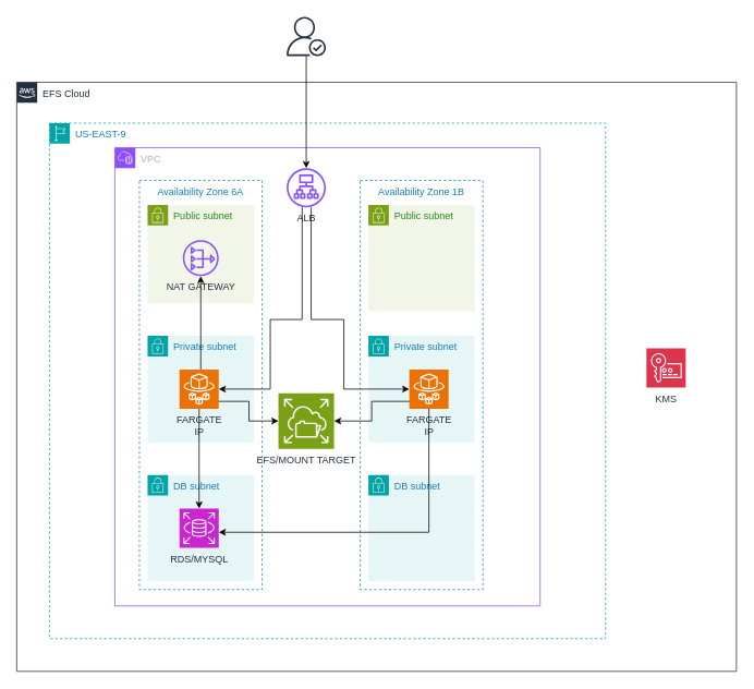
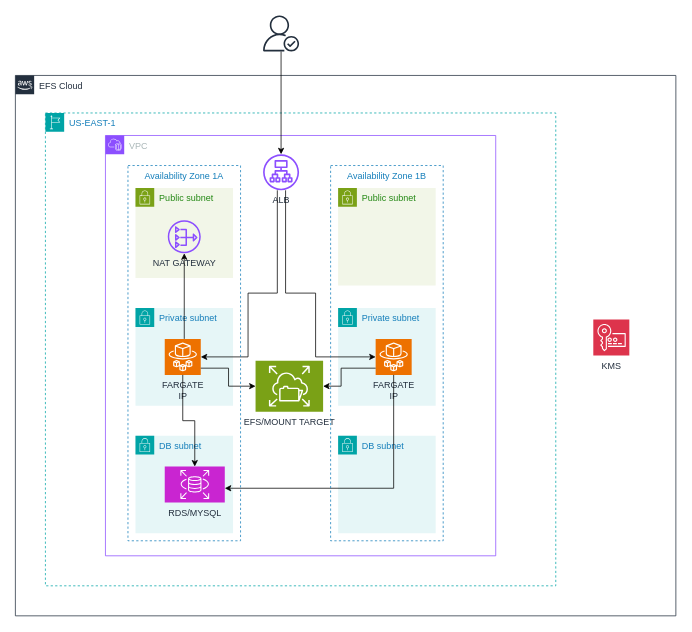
  <mxCell id="0" />
  <mxCell id="1" parent="0" />
  <mxCell id="2" value="EFS Cloud" style="points=[[0,0],[0.25,0],[0.5,0],[0.75,0],[1,0],[1,0.25],[1,0.5],[1,0.75],[1,1],[0.75,1],[0.5,1],[0.25,1],[0,1],[0,0.75],[0,0.5],[0,0.25]];outlineConnect=0;gradientColor=none;html=1;whiteSpace=wrap;fontSize=12;fontStyle=0;container=1;pointerEvents=0;collapsible=0;recursiveResize=0;shape=mxgraph.aws4.group;grIcon=mxgraph.aws4.group_aws_cloud_alt;strokeColor=#232F3E;fillColor=none;verticalAlign=top;align=left;spacingLeft=30;fontColor=#232F3E;dashed=0;" vertex="1" parent="1"><mxGeometry y="100" width="880" height="720" as="geometry" x="20" /></mxCell>
  <mxCell id="3" value="KMS" style="sketch=0;points=[[0,0,0],[0.25,0,0],[0.5,0,0],[0.75,0,0],[1,0,0],[0,1,0],[0.25,1,0],[0.5,1,0],[0.75,1,0],[1,1,0],[0,0.25,0],[0,0.5,0],[0,0.75,0],[1,0.25,0],[1,0.5,0],[1,0.75,0]];outlineConnect=0;fontColor=#232F3E;fillColor=#DD344C;strokeColor=#ffffff;dashed=0;verticalLabelPosition=bottom;verticalAlign=top;align=center;html=1;fontSize=12;fontStyle=0;aspect=fixed;shape=mxgraph.aws4.resourceIcon;resIcon=mxgraph.aws4.key_management_service;" vertex="1" parent="2"><mxGeometry x="770" y="325" width="48" height="48" as="geometry" /></mxCell>
- <mxCell id="4" value="US-EAST-9" style="points=[[0,0],[0.25,0],[0.5,0],[0.75,0],[1,0],[1,0.25],[1,0.5],[1,0.75],[1,1],[0.75,1],[0.5,1],[0.25,1],[0,1],[0,0.75],[0,0.5],[0,0.25]];outlineConnect=0;gradientColor=none;html=1;whiteSpace=wrap;fontSize=12;fontStyle=0;container=1;pointerEvents=0;collapsible=0;recursiveResize=0;shape=mxgraph.aws4.group;grIcon=mxgraph.aws4.group_region;strokeColor=#00A4A6;fillColor=none;verticalAlign=top;align=left;spacingLeft=30;fontColor=#147EBA;dashed=1;" vertex="1" parent="1"><mxGeometry x="60" y="150" width="680" height="630" as="geometry" /></mxCell>
+ <mxCell id="4" value="US-EAST-1" style="points=[[0,0],[0.25,0],[0.5,0],[0.75,0],[1,0],[1,0.25],[1,0.5],[1,0.75],[1,1],[0.75,1],[0.5,1],[0.25,1],[0,1],[0,0.75],[0,0.5],[0,0.25]];outlineConnect=0;gradientColor=none;html=1;whiteSpace=wrap;fontSize=12;fontStyle=0;container=1;pointerEvents=0;collapsible=0;recursiveResize=0;shape=mxgraph.aws4.group;grIcon=mxgraph.aws4.group_region;strokeColor=#00A4A6;fillColor=none;verticalAlign=top;align=left;spacingLeft=30;fontColor=#147EBA;dashed=1;" vertex="1" parent="1"><mxGeometry x="60" y="150" width="680" height="630" as="geometry" /></mxCell>
  <mxCell id="5" value="ALB" style="sketch=0;outlineConnect=0;fontColor=#232F3E;gradientColor=none;fillColor=#8C4FFF;strokeColor=none;dashed=0;verticalLabelPosition=bottom;verticalAlign=top;align=center;html=1;fontSize=12;fontStyle=0;aspect=fixed;pointerEvents=1;shape=mxgraph.aws4.application_load_balancer;" vertex="1" parent="4"><mxGeometry x="290" y="55" width="48" height="48" as="geometry" /></mxCell>
  <mxCell id="6" value="VPC" style="points=[[0,0],[0.25,0],[0.5,0],[0.75,0],[1,0],[1,0.25],[1,0.5],[1,0.75],[1,1],[0.75,1],[0.5,1],[0.25,1],[0,1],[0,0.75],[0,0.5],[0,0.25]];outlineConnect=0;gradientColor=none;html=1;whiteSpace=wrap;fontSize=12;fontStyle=0;container=0;pointerEvents=0;collapsible=0;recursiveResize=0;shape=mxgraph.aws4.group;grIcon=mxgraph.aws4.group_vpc2;strokeColor=#8C4FFF;fillColor=none;verticalAlign=top;align=left;spacingLeft=30;fontColor=#AAB7B8;dashed=0;" vertex="1" parent="1"><mxGeometry x="140" y="180" width="520" height="560" as="geometry" /></mxCell>
  <mxCell id="7" value="DB subnet" style="points=[[0,0],[0.25,0],[0.5,0],[0.75,0],[1,0],[1,0.25],[1,0.5],[1,0.75],[1,1],[0.75,1],[0.5,1],[0.25,1],[0,1],[0,0.75],[0,0.5],[0,0.25]];outlineConnect=0;gradientColor=none;html=1;whiteSpace=wrap;fontSize=12;fontStyle=0;container=1;pointerEvents=0;collapsible=0;recursiveResize=0;shape=mxgraph.aws4.group;grIcon=mxgraph.aws4.group_security_group;grStroke=0;strokeColor=#00A4A6;fillColor=#E6F6F7;verticalAlign=top;align=left;spacingLeft=30;fontColor=#147EBA;dashed=0;" vertex="1" parent="1"><mxGeometry x="180" y="580" width="130" height="130" as="geometry" /></mxCell>
- <mxCell id="8" value="RDS/MYSQL" style="sketch=0;points=[[0,0,0],[0.25,0,0],[0.5,0,0],[0.75,0,0],[1,0,0],[0,1,0],[0.25,1,0],[0.5,1,0],[0.75,1,0],[1,1,0],[0,0.25,0],[0,0.5,0],[0,0.75,0],[1,0.25,0],[1,0.5,0],[1,0.75,0]];outlineConnect=0;fontColor=#232F3E;fillColor=#C925D1;strokeColor=#ffffff;dashed=0;verticalLabelPosition=bottom;verticalAlign=top;align=center;html=1;fontSize=12;fontStyle=0;aspect=fixed;shape=mxgraph.aws4.resourceIcon;resIcon=mxgraph.aws4.rds;" vertex="1" parent="7"><mxGeometry x="39" y="41" width="48" height="48" as="geometry" /></mxCell>
+ <mxCell id="8" value="RDS/MYSQL" style="sketch=0;points=[[0,0,0],[0.25,0,0],[0.5,0,0],[0.75,0,0],[1,0,0],[0,1,0],[0.25,1,0],[0.5,1,0],[0.75,1,0],[1,1,0],[0,0.25,0],[0,0.5,0],[0,0.75,0],[1,0.25,0],[1,0.5,0],[1,0.75,0]];outlineConnect=0;fontColor=#232F3E;fillColor=#C925D1;strokeColor=#ffffff;dashed=0;verticalLabelPosition=bottom;verticalAlign=top;align=center;html=1;fontSize=12;fontStyle=0;aspect=fixed;shape=mxgraph.aws4.resourceIcon;resIcon=mxgraph.aws4.rds;" vertex="1" parent="7"><mxGeometry x="39" y="41" width="80" height="48" as="geometry" /></mxCell>
  <mxCell id="9" value="DB subnet" style="points=[[0,0],[0.25,0],[0.5,0],[0.75,0],[1,0],[1,0.25],[1,0.5],[1,0.75],[1,1],[0.75,1],[0.5,1],[0.25,1],[0,1],[0,0.75],[0,0.5],[0,0.25]];outlineConnect=0;gradientColor=none;html=1;whiteSpace=wrap;fontSize=12;fontStyle=0;container=1;pointerEvents=0;collapsible=0;recursiveResize=0;shape=mxgraph.aws4.group;grIcon=mxgraph.aws4.group_security_group;grStroke=0;strokeColor=#00A4A6;fillColor=#E6F6F7;verticalAlign=top;align=left;spacingLeft=30;fontColor=#147EBA;dashed=0;" vertex="1" parent="1"><mxGeometry x="450" y="580" width="130" height="130" as="geometry" /></mxCell>
  <mxCell id="10" value="Private subnet" style="points=[[0,0],[0.25,0],[0.5,0],[0.75,0],[1,0],[1,0.25],[1,0.5],[1,0.75],[1,1],[0.75,1],[0.5,1],[0.25,1],[0,1],[0,0.75],[0,0.5],[0,0.25]];outlineConnect=0;gradientColor=none;html=1;whiteSpace=wrap;fontSize=12;fontStyle=0;container=1;pointerEvents=0;collapsible=0;recursiveResize=0;shape=mxgraph.aws4.group;grIcon=mxgraph.aws4.group_security_group;grStroke=0;strokeColor=#00A4A6;fillColor=#E6F6F7;verticalAlign=top;align=left;spacingLeft=30;fontColor=#147EBA;dashed=0;" vertex="1" parent="1"><mxGeometry x="180" y="410" width="130" height="130" as="geometry" /></mxCell>
  <mxCell id="11" value="FARGATE&lt;br&gt;IP" style="sketch=0;points=[[0,0,0],[0.25,0,0],[0.5,0,0],[0.75,0,0],[1,0,0],[0,1,0],[0.25,1,0],[0.5,1,0],[0.75,1,0],[1,1,0],[0,0.25,0],[0,0.5,0],[0,0.75,0],[1,0.25,0],[1,0.5,0],[1,0.75,0]];outlineConnect=0;fontColor=#232F3E;fillColor=#ED7100;strokeColor=#ffffff;dashed=0;verticalLabelPosition=bottom;verticalAlign=top;align=center;html=1;fontSize=12;fontStyle=0;aspect=fixed;shape=mxgraph.aws4.resourceIcon;resIcon=mxgraph.aws4.fargate;" vertex="1" parent="10"><mxGeometry x="39" y="41" width="48" height="48" as="geometry" /></mxCell>
  <mxCell id="12" value="Private subnet" style="points=[[0,0],[0.25,0],[0.5,0],[0.75,0],[1,0],[1,0.25],[1,0.5],[1,0.75],[1,1],[0.75,1],[0.5,1],[0.25,1],[0,1],[0,0.75],[0,0.5],[0,0.25]];outlineConnect=0;gradientColor=none;html=1;whiteSpace=wrap;fontSize=12;fontStyle=0;container=1;pointerEvents=0;collapsible=0;recursiveResize=0;shape=mxgraph.aws4.group;grIcon=mxgraph.aws4.group_security_group;grStroke=0;strokeColor=#00A4A6;fillColor=#E6F6F7;verticalAlign=top;align=left;spacingLeft=30;fontColor=#147EBA;dashed=0;" vertex="1" parent="1"><mxGeometry x="450" y="410" width="130" height="130" as="geometry" /></mxCell>
  <mxCell id="13" value="FARGATE&lt;br&gt;IP" style="sketch=0;points=[[0,0,0],[0.25,0,0],[0.5,0,0],[0.75,0,0],[1,0,0],[0,1,0],[0.25,1,0],[0.5,1,0],[0.75,1,0],[1,1,0],[0,0.25,0],[0,0.5,0],[0,0.75,0],[1,0.25,0],[1,0.5,0],[1,0.75,0]];outlineConnect=0;fontColor=#232F3E;fillColor=#ED7100;strokeColor=#ffffff;dashed=0;verticalLabelPosition=bottom;verticalAlign=top;align=center;html=1;fontSize=12;fontStyle=0;aspect=fixed;shape=mxgraph.aws4.resourceIcon;resIcon=mxgraph.aws4.fargate;" vertex="1" parent="12"><mxGeometry x="50" y="41" width="48" height="48" as="geometry" /></mxCell>
  <mxCell id="14" value="Public subnet" style="points=[[0,0],[0.25,0],[0.5,0],[0.75,0],[1,0],[1,0.25],[1,0.5],[1,0.75],[1,1],[0.75,1],[0.5,1],[0.25,1],[0,1],[0,0.75],[0,0.5],[0,0.25]];outlineConnect=0;gradientColor=none;html=1;whiteSpace=wrap;fontSize=12;fontStyle=0;container=1;pointerEvents=0;collapsible=0;recursiveResize=0;shape=mxgraph.aws4.group;grIcon=mxgraph.aws4.group_security_group;grStroke=0;strokeColor=#7AA116;fillColor=#F2F6E8;verticalAlign=top;align=left;spacingLeft=30;fontColor=#248814;dashed=0;" vertex="1" parent="1"><mxGeometry x="180" y="250" width="130" height="120" as="geometry" /></mxCell>
  <mxCell id="15" value="NAT GATEWAY" style="sketch=0;outlineConnect=0;fontColor=#232F3E;gradientColor=none;fillColor=#8C4FFF;strokeColor=none;dashed=0;verticalLabelPosition=bottom;verticalAlign=top;align=center;html=1;fontSize=12;fontStyle=0;aspect=fixed;pointerEvents=1;shape=mxgraph.aws4.nat_gateway;" vertex="1" parent="14"><mxGeometry x="43" y="43" width="44" height="44" as="geometry" /></mxCell>
  <mxCell id="16" value="Public subnet" style="points=[[0,0],[0.25,0],[0.5,0],[0.75,0],[1,0],[1,0.25],[1,0.5],[1,0.75],[1,1],[0.75,1],[0.5,1],[0.25,1],[0,1],[0,0.75],[0,0.5],[0,0.25]];outlineConnect=0;gradientColor=none;html=1;whiteSpace=wrap;fontSize=12;fontStyle=0;container=1;pointerEvents=0;collapsible=0;recursiveResize=0;shape=mxgraph.aws4.group;grIcon=mxgraph.aws4.group_security_group;grStroke=0;strokeColor=#7AA116;fillColor=#F2F6E8;verticalAlign=top;align=left;spacingLeft=30;fontColor=#248814;dashed=0;" vertex="1" parent="1"><mxGeometry x="450" y="250" width="130" height="130" as="geometry" /></mxCell>
- <mxCell id="17" value="EFS/MOUNT TARGET" style="sketch=0;points=[[0,0,0],[0.25,0,0],[0.5,0,0],[0.75,0,0],[1,0,0],[0,1,0],[0.25,1,0],[0.5,1,0],[0.75,1,0],[1,1,0],[0,0.25,0],[0,0.5,0],[0,0.75,0],[1,0.25,0],[1,0.5,0],[1,0.75,0]];outlineConnect=0;fontColor=#232F3E;fillColor=#7AA116;strokeColor=#ffffff;dashed=0;verticalLabelPosition=bottom;verticalAlign=top;align=center;html=1;fontSize=12;fontStyle=0;aspect=fixed;shape=mxgraph.aws4.resourceIcon;resIcon=mxgraph.aws4.elastic_file_system;" vertex="1" parent="1"><mxGeometry x="340" y="480" width="68" height="68" as="geometry" /></mxCell>
+ <mxCell id="17" value="EFS/MOUNT TARGET" style="sketch=0;points=[[0,0,0],[0.25,0,0],[0.5,0,0],[0.75,0,0],[1,0,0],[0,1,0],[0.25,1,0],[0.5,1,0],[0.75,1,0],[1,1,0],[0,0.25,0],[0,0.5,0],[0,0.75,0],[1,0.25,0],[1,0.5,0],[1,0.75,0]];outlineConnect=0;fontColor=#232F3E;fillColor=#7AA116;strokeColor=#ffffff;dashed=0;verticalLabelPosition=bottom;verticalAlign=top;align=center;html=1;fontSize=12;fontStyle=0;aspect=fixed;shape=mxgraph.aws4.resourceIcon;resIcon=mxgraph.aws4.elastic_file_system;" vertex="1" parent="1"><mxGeometry x="340" y="480" width="90" height="68" as="geometry" /></mxCell>
  <mxCell id="18" style="edgeStyle=orthogonalEdgeStyle;rounded=0;orthogonalLoop=1;jettySize=auto;html=1;" edge="1" parent="1" source="5" target="11"><mxGeometry relative="1" as="geometry"><Array as="points"><mxPoint x="369" y="390" /><mxPoint x="330" y="390" /><mxPoint x="330" y="475" /></Array></mxGeometry></mxCell>
  <mxCell id="19" style="edgeStyle=orthogonalEdgeStyle;rounded=0;orthogonalLoop=1;jettySize=auto;html=1;" edge="1" parent="1" source="5" target="13"><mxGeometry relative="1" as="geometry"><Array as="points"><mxPoint x="380" y="390" /><mxPoint x="420" y="390" /><mxPoint x="420" y="475" /></Array></mxGeometry></mxCell>
  <mxCell id="20" style="edgeStyle=orthogonalEdgeStyle;rounded=0;orthogonalLoop=1;jettySize=auto;html=1;" edge="1" parent="1" source="11" target="15"><mxGeometry relative="1" as="geometry"><Array as="points"><mxPoint x="245" y="420" /><mxPoint x="245" y="420" /></Array></mxGeometry></mxCell>
  <mxCell id="21" style="edgeStyle=orthogonalEdgeStyle;rounded=0;orthogonalLoop=1;jettySize=auto;html=1;" edge="1" parent="1" source="11" target="17"><mxGeometry relative="1" as="geometry"><Array as="points"><mxPoint x="304" y="490" /><mxPoint x="304" y="514" /></Array></mxGeometry></mxCell>
  <mxCell id="22" style="edgeStyle=orthogonalEdgeStyle;rounded=0;orthogonalLoop=1;jettySize=auto;html=1;entryX=1;entryY=0.5;entryDx=0;entryDy=0;entryPerimeter=0;" edge="1" parent="1" source="13" target="17"><mxGeometry relative="1" as="geometry"><Array as="points"><mxPoint x="454" y="490" /><mxPoint x="454" y="514" /></Array></mxGeometry></mxCell>
  <mxCell id="23" style="edgeStyle=orthogonalEdgeStyle;rounded=0;orthogonalLoop=1;jettySize=auto;html=1;" edge="1" parent="1" source="11" target="8"><mxGeometry relative="1" as="geometry" /></mxCell>
  <mxCell id="24" style="edgeStyle=orthogonalEdgeStyle;rounded=0;orthogonalLoop=1;jettySize=auto;html=1;" edge="1" parent="1" source="13" target="8"><mxGeometry relative="1" as="geometry"><Array as="points"><mxPoint x="524" y="650" /></Array></mxGeometry></mxCell>
  <mxCell id="25" style="edgeStyle=orthogonalEdgeStyle;rounded=0;orthogonalLoop=1;jettySize=auto;html=1;exitX=0.5;exitY=1;exitDx=0;exitDy=0;" edge="1" parent="1" source="4" target="4"><mxGeometry relative="1" as="geometry" /></mxCell>
  <mxCell id="26" style="edgeStyle=orthogonalEdgeStyle;rounded=0;orthogonalLoop=1;jettySize=auto;html=1;" edge="1" parent="1" source="27" target="5"><mxGeometry relative="1" as="geometry" /></mxCell>
  <mxCell id="27" value="" style="sketch=0;outlineConnect=0;fontColor=#232F3E;gradientColor=none;fillColor=#232F3D;strokeColor=none;dashed=0;verticalLabelPosition=bottom;verticalAlign=top;align=center;html=1;fontSize=12;fontStyle=0;aspect=fixed;pointerEvents=1;shape=mxgraph.aws4.authenticated_user;" vertex="1" parent="1"><mxGeometry x="350" y="20" width="48" height="48" as="geometry" /></mxCell>
- <mxCell id="28" value="Availability Zone 6A" style="fillColor=none;strokeColor=#147EBA;dashed=1;verticalAlign=top;fontStyle=0;fontColor=#147EBA;whiteSpace=wrap;html=1;" vertex="1" parent="1"><mxGeometry x="170" width="150" height="500" as="geometry" y="220" /></mxCell>
+ <mxCell id="28" value="Availability Zone 1A" style="fillColor=none;strokeColor=#147EBA;dashed=1;verticalAlign=top;fontStyle=0;fontColor=#147EBA;whiteSpace=wrap;html=1;" vertex="1" parent="1"><mxGeometry x="170" width="150" height="500" as="geometry" y="220" /></mxCell>
  <mxCell id="29" value="Availability Zone 1B" style="fillColor=none;strokeColor=#147EBA;dashed=1;verticalAlign=top;fontStyle=0;fontColor=#147EBA;whiteSpace=wrap;html=1;" vertex="1" parent="1"><mxGeometry x="440" width="150" height="500" as="geometry" y="220" /></mxCell>
